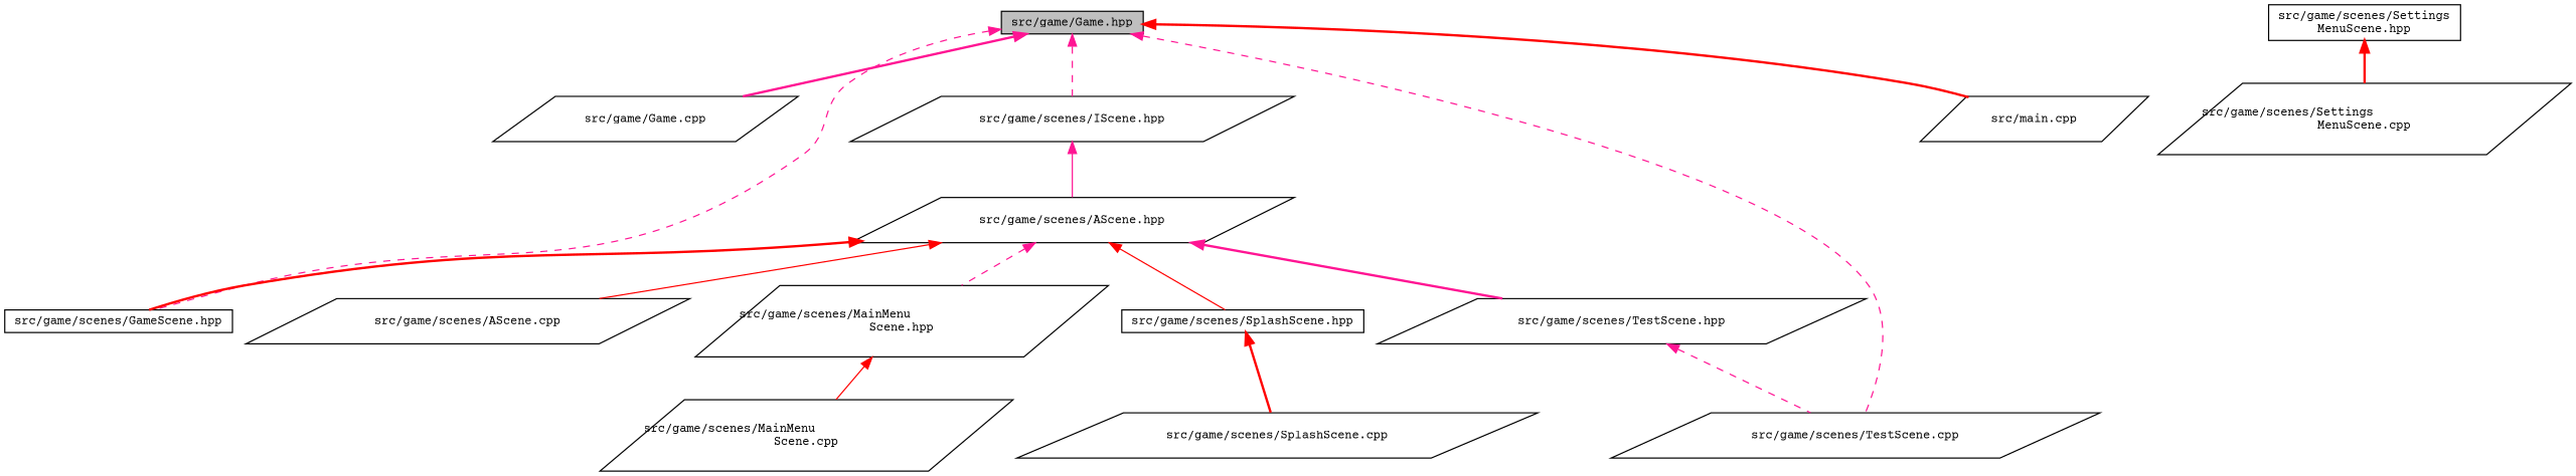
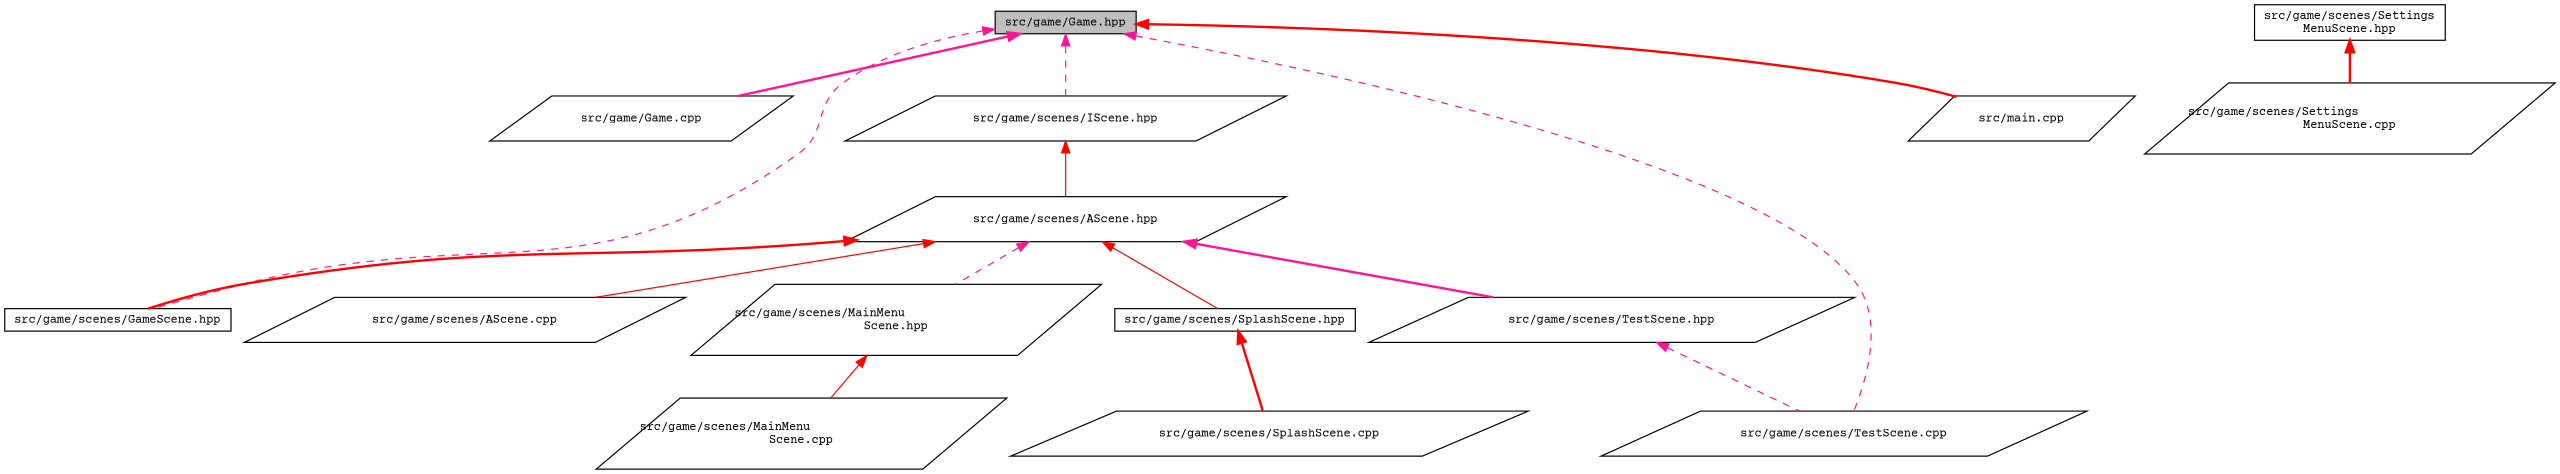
  digraph {
    fontname="Courier Prime"
    node [color=black fillcolor=white fontname="Courier Prime" fontsize=10 shape=parallelogram style=filled]
    edge [color=deeppink dir=back fontname="Courier Prime" fontsize=10 labelfontname=Helvetica labelfontsize=10 style=bold]
    n1 [fillcolor=grey75 fontcolor=black height=0.2 label="src/game/Game.hpp" shape=box width=0.4]
    n2 [height=0.2 label="src/game/Game.cpp" width=0.4]
    n3 [height=0.2 label="src/game/scenes/GameScene.hpp" shape=box width=0.4]
    n4 [height=0.2 label="src/game/scenes/IScene.hpp" width=0.4]
    n5 [height=0.2 label="src/game/scenes/TestScene.cpp" width=0.4]
    n6 [height=0.2 label="src/main.cpp" width=0.4]
    n7 [height=0.2 label="src/game/scenes/AScene.hpp" width=0.4]
    n8 [height=0.2 label="src/game/scenes/AScene.cpp" width=0.4]
    n9 [height=0.2 label="src/game/scenes/MainMenu\lScene.hpp" width=0.4]
    n10 [height=0.2 label="src/game/scenes/SplashScene.hpp" shape=box width=0.4]
    n11 [height=0.2 label="src/game/scenes/TestScene.hpp" width=0.4]
    n12 [height=0.2 label="src/game/scenes/MainMenu\lScene.cpp" width=0.4]
    n13 [height=0.2 label="src/game/scenes/Settings\lMenuScene.hpp" shape=box width=0.4]
    n14 [height=0.2 label="src/game/scenes/Settings\lMenuScene.cpp" width=0.4]
    n15 [height=0.2 label="src/game/scenes/SplashScene.cpp" width=0.4]
    n1 -> n2
    n1 -> n3 [style=dashed]
    n1 -> n4 [style=dashed]
    n1 -> n5 [style=dashed]
    n1 -> n6 [color=red]
-   n4 -> n7 [style=solid]
+   n4 -> n7 [color=red style=solid]
    n7 -> n3 [color=red]
    n7 -> n8 [color=red style=solid]
    n7 -> n9 [style=dashed]
    n7 -> n10 [color=red style=solid]
    n7 -> n11
    n9 -> n12 [color=red style=solid]
    n10 -> n15 [color=red]
    n11 -> n5 [style=dashed]
    n13 -> n14 [color=red]
  }
